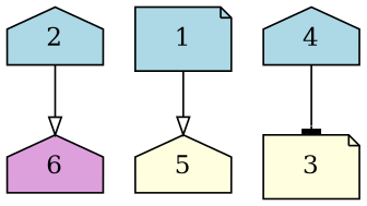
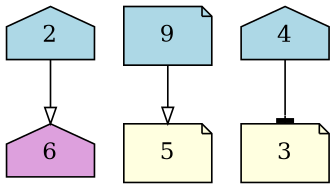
  digraph {
    node [fillcolor=lightblue shape=house style=filled]
    edge [arrowhead=onormal]
    6 [fillcolor=plum]
    2
-   1 [shape=note]
-   5 [fillcolor=lightyellow]
+   1 [shape=note label=9]
+   5 [fillcolor=lightyellow shape=note]
    3 [fillcolor=lightyellow shape=note]
    4
    2 -> 6 [weight=3.0]
    1 -> 5 [weight=1.0]
    4 -> 3 [arrowhead=tee weight=4.0]
  }
